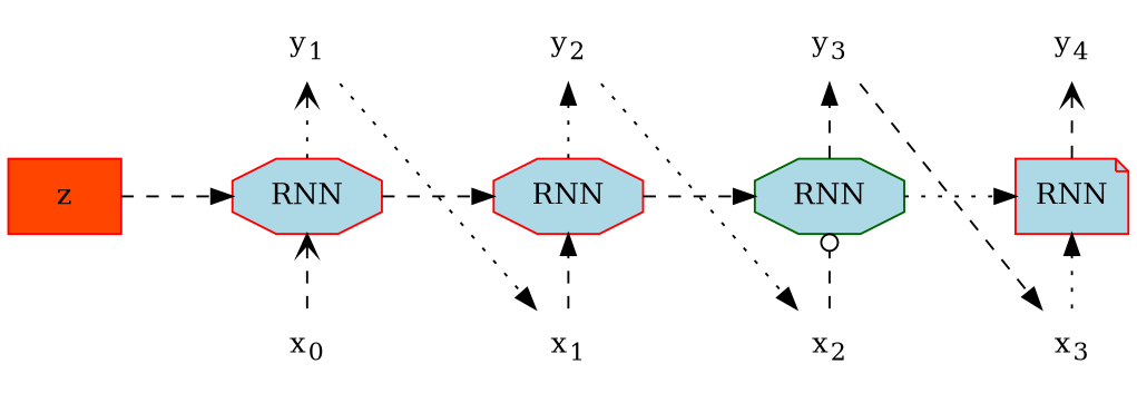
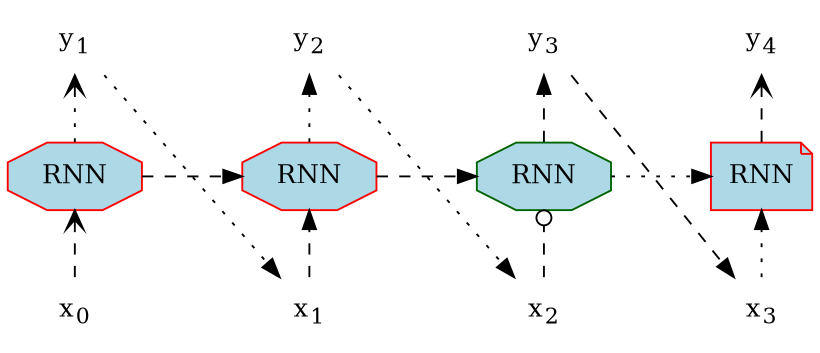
  digraph {
    rankdir=BT
    splines=false
    node [shape=plaintext]
    edge [style=dashed arrowhead=normal]
-   n1 [fillcolor=orangered label=z shape=box style=filled color=red]
    n2 [fillcolor=lightblue label=RNN shape=octagon style=filled color=red]
    n3 [fillcolor=lightblue label=RNN shape=octagon style=filled color=red]
    n4 [fillcolor=lightblue label=RNN shape=octagon style=filled color=darkgreen]
    n5 [fillcolor=lightblue label=RNN shape=note style=filled color=red]
    n6 [label=<x<sub>0</sub>>]
    n7 [label=<x<sub>1</sub>>]
    n8 [label=<x<sub>2</sub>>]
    n9 [label=<x<sub>3</sub>>]
    n10 [label=<y<sub>1</sub>>]
    n11 [label=<y<sub>2</sub>>]
    n12 [label=<y<sub>3</sub>>]
    n13 [label=<y<sub>4</sub>>]
    subgraph sub_1 {
      rank=same
-     n1
      n2
      n3
      n4
      n5
    }
    subgraph sub_2 {
      rank=same
      n6
      n7
      n8
      n9
    }
    subgraph sub_3 {
      rank=same
      n10
      n11
      n12
      n13
    }
-   n1 -> n2 [headport=w minlen=3 tailport=e arrowhead=odot]
    n2 -> n3 [headport=w minlen=3 tailport=e arrowhead=vee]
    n2 -> n10 [style=dotted arrowhead=vee]
    n3 -> n4 [headport=w minlen=3 tailport=e]
    n3 -> n11 [style=dotted]
    n4 -> n5 [headport=w minlen=3 tailport=e style=dotted arrowhead=odot]
    n4 -> n12
    n5 -> n13 [arrowhead=vee]
    n6 -> n2 [arrowhead=vee]
    n7 -> n3
    n8 -> n4 [arrowhead=odot]
    n9 -> n5 [style=dotted]
    n10 -> n7 [constraint=false style=dotted]
    n11 -> n8 [constraint=false style=dotted]
    n12 -> n9 [constraint=false]
  }
